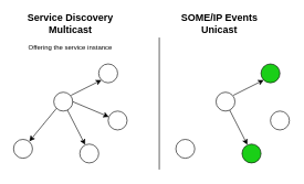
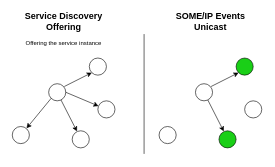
  <mxCell id="0" />
  <mxCell id="1" parent="0" />
- <mxCell id="2" value="&lt;div&gt;Service Discovery&lt;/div&gt;Multicast" style="text;html=1;align=center;verticalAlign=middle;whiteSpace=wrap;rounded=0;fontStyle=1;fontSize=15;" vertex="1" parent="1"><mxGeometry x="21.42" y="20" width="170" height="30" as="geometry" /></mxCell>
+ <mxCell id="2" value="&lt;div&gt;Service Discovery&lt;/div&gt;Offering" style="text;html=1;align=center;verticalAlign=middle;whiteSpace=wrap;rounded=0;fontStyle=1;fontSize=15;" vertex="1" parent="1"><mxGeometry x="21.42" y="20" width="170" height="30" as="geometry" /></mxCell>
  <mxCell id="3" value="Offering the service instance" style="text;html=1;align=center;verticalAlign=middle;whiteSpace=wrap;rounded=0;fontSize=10;" vertex="1" parent="1"><mxGeometry x="40.71" y="56" width="130" height="30" as="geometry" /></mxCell>
  <mxCell id="4" value="" style="group" vertex="1" connectable="0" parent="1"><mxGeometry x="20" y="96" width="171.42" height="150" as="geometry" /></mxCell>
  <mxCell id="5" value="" style="ellipse;whiteSpace=wrap;html=1;aspect=fixed;" vertex="1" parent="4"><mxGeometry x="60.711" y="42.857" width="28.57" height="28.57" as="geometry" /></mxCell>
  <mxCell id="6" value="" style="ellipse;whiteSpace=wrap;html=1;aspect=fixed;" vertex="1" parent="4"><mxGeometry x="128.565" width="28.57" height="28.57" as="geometry" /></mxCell>
  <mxCell id="7" value="" style="ellipse;whiteSpace=wrap;html=1;aspect=fixed;" vertex="1" parent="4"><mxGeometry x="99.995" y="121.429" width="28.57" height="28.57" as="geometry" /></mxCell>
  <mxCell id="8" value="" style="ellipse;whiteSpace=wrap;html=1;aspect=fixed;" vertex="1" parent="4"><mxGeometry x="142.85" y="71.429" width="28.57" height="28.57" as="geometry" /></mxCell>
  <mxCell id="9" value="" style="ellipse;whiteSpace=wrap;html=1;aspect=fixed;" vertex="1" parent="4"><mxGeometry y="114.286" width="28.57" height="28.57" as="geometry" /></mxCell>
  <mxCell id="10" value="" style="endArrow=classic;html=1;rounded=0;exitX=0.912;exitY=0.164;exitDx=0;exitDy=0;exitPerimeter=0;entryX=0;entryY=1;entryDx=0;entryDy=0;" edge="1" parent="4" source="5" target="6"><mxGeometry width="50" height="50" relative="1" as="geometry"><mxPoint x="114.28" y="121.429" as="sourcePoint" /><mxPoint x="149.993" y="85.714" as="targetPoint" /></mxGeometry></mxCell>
  <mxCell id="11" value="" style="endArrow=classic;html=1;rounded=0;exitX=1;exitY=0.5;exitDx=0;exitDy=0;" edge="1" parent="4" source="5" target="8"><mxGeometry width="50" height="50" relative="1" as="geometry"><mxPoint x="95.71" y="57.143" as="sourcePoint" /><mxPoint x="139.993" y="31.429" as="targetPoint" /></mxGeometry></mxCell>
  <mxCell id="12" value="" style="endArrow=classic;html=1;rounded=0;entryX=0.28;entryY=0.035;entryDx=0;entryDy=0;entryPerimeter=0;" edge="1" parent="4" source="5" target="7"><mxGeometry width="50" height="50" relative="1" as="geometry"><mxPoint x="96.424" y="64.286" as="sourcePoint" /><mxPoint x="151.421" y="87.143" as="targetPoint" /></mxGeometry></mxCell>
  <mxCell id="13" value="" style="endArrow=classic;html=1;rounded=0;entryX=0.832;entryY=0.105;entryDx=0;entryDy=0;entryPerimeter=0;exitX=0;exitY=1;exitDx=0;exitDy=0;" edge="1" parent="4" source="5" target="9"><mxGeometry width="50" height="50" relative="1" as="geometry"><mxPoint x="88.567" y="77.143" as="sourcePoint" /><mxPoint x="114.994" y="129.286" as="targetPoint" /></mxGeometry></mxCell>
- <mxCell id="14" value="SOME/IP Events&lt;div&gt;Unicast&lt;/div&gt;" style="text;html=1;align=center;verticalAlign=middle;whiteSpace=wrap;rounded=0;fontStyle=1;fontSize=15;" vertex="1" parent="1"><mxGeometry x="265.71" y="20" width="130" height="30" as="geometry" /></mxCell>
+ <mxCell id="14" value="SOME/IP Events&lt;div&gt;Unicast&lt;/div&gt;" style="text;html=1;align=center;verticalAlign=middle;whiteSpace=wrap;rounded=0;fontStyle=1;fontSize=15;" vertex="1" parent="1"><mxGeometry x="285.71" y="20" width="130" height="30" as="geometry" /></mxCell>
  <mxCell id="15" value="" style="group" vertex="1" connectable="0" parent="1"><mxGeometry x="265" y="96" width="171.42" height="150" as="geometry" /></mxCell>
  <mxCell id="16" value="" style="ellipse;whiteSpace=wrap;html=1;aspect=fixed;" vertex="1" parent="15"><mxGeometry x="60.711" y="42.857" width="28.57" height="28.57" as="geometry" /></mxCell>
  <mxCell id="17" value="" style="ellipse;whiteSpace=wrap;html=1;aspect=fixed;fillColor=#1acf17;" vertex="1" parent="15"><mxGeometry x="128.565" width="28.57" height="28.57" as="geometry" /></mxCell>
  <mxCell id="18" value="" style="ellipse;whiteSpace=wrap;html=1;aspect=fixed;fillColor=#1acf17;" vertex="1" parent="15"><mxGeometry x="99.995" y="121.429" width="28.57" height="28.57" as="geometry" /></mxCell>
  <mxCell id="19" value="" style="ellipse;whiteSpace=wrap;html=1;aspect=fixed;" vertex="1" parent="15"><mxGeometry x="142.85" y="71.429" width="28.57" height="28.57" as="geometry" /></mxCell>
  <mxCell id="20" value="" style="ellipse;whiteSpace=wrap;html=1;aspect=fixed;" vertex="1" parent="15"><mxGeometry y="114.286" width="28.57" height="28.57" as="geometry" /></mxCell>
  <mxCell id="21" value="" style="endArrow=classic;html=1;rounded=0;exitX=0.912;exitY=0.164;exitDx=0;exitDy=0;exitPerimeter=0;entryX=0;entryY=1;entryDx=0;entryDy=0;" edge="1" parent="15" source="16" target="17"><mxGeometry width="50" height="50" relative="1" as="geometry"><mxPoint x="114.28" y="121.429" as="sourcePoint" /><mxPoint x="149.993" y="85.714" as="targetPoint" /></mxGeometry></mxCell>
  <mxCell id="22" value="" style="endArrow=classic;html=1;rounded=0;entryX=0.28;entryY=0.035;entryDx=0;entryDy=0;entryPerimeter=0;" edge="1" parent="15" source="16" target="18"><mxGeometry width="50" height="50" relative="1" as="geometry"><mxPoint x="96.424" y="64.286" as="sourcePoint" /><mxPoint x="151.421" y="87.143" as="targetPoint" /></mxGeometry></mxCell>
  <mxCell id="23" value="" style="endArrow=none;html=1;rounded=0;" edge="1" parent="1"><mxGeometry width="50" height="50" relative="1" as="geometry"><mxPoint x="240" y="256" as="sourcePoint" /><mxPoint x="240" y="56" as="targetPoint" /></mxGeometry></mxCell>
